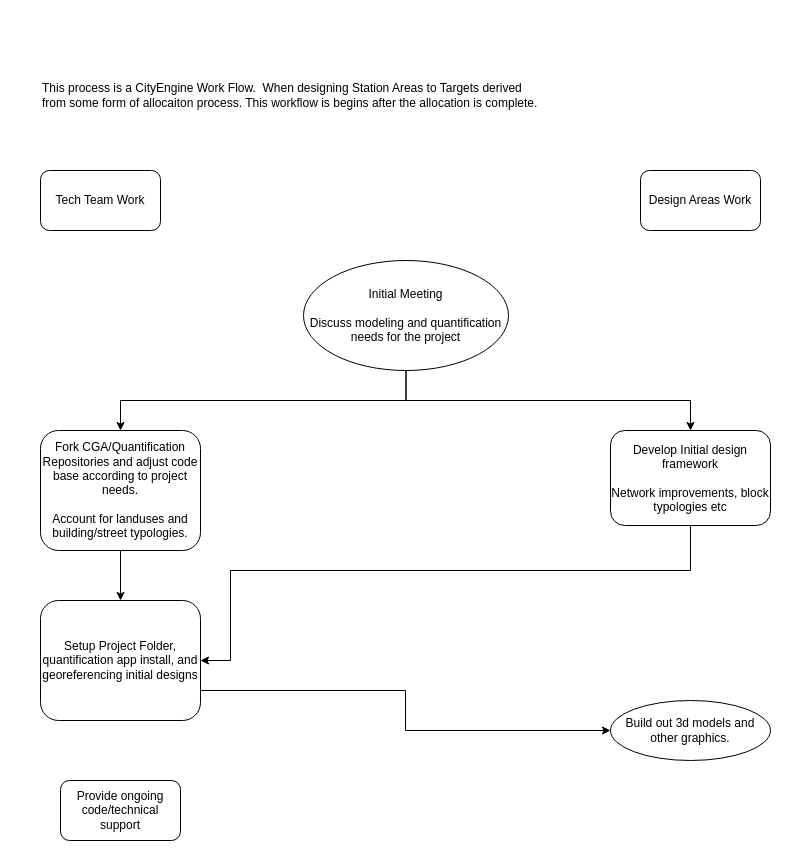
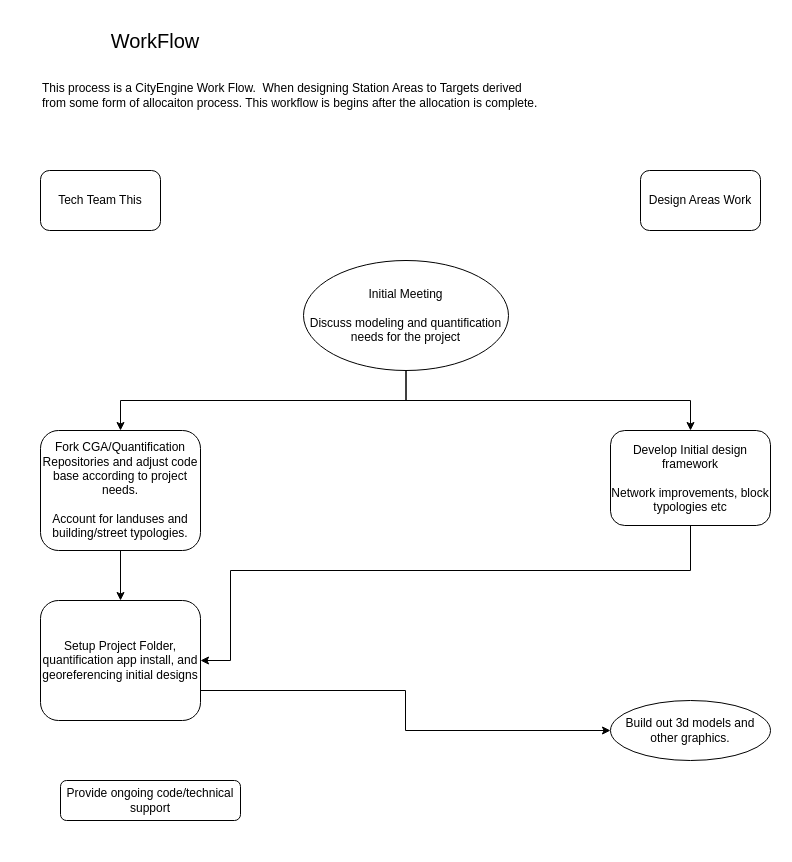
  <mxCell id="0" />
  <mxCell id="1" parent="0" />
+ <mxCell id="2" value="&lt;font style=&quot;font-size: 20px&quot;&gt;WorkFlow &lt;br&gt;&lt;/font&gt;" style="text;html=1;strokeColor=none;fillColor=none;align=center;verticalAlign=middle;whiteSpace=wrap;rounded=0;" vertex="1" parent="1"><mxGeometry x="20" y="20" width="270" height="40" as="geometry" /></mxCell>
  <mxCell id="3" value="This process is a CityEngine Work Flow.&amp;nbsp; When designing Station Areas to Targets derived from some form of allocaiton process. This workflow is begins after the allocation is complete." style="text;html=1;strokeColor=none;fillColor=none;align=left;verticalAlign=middle;whiteSpace=wrap;rounded=0;" vertex="1" parent="1"><mxGeometry x="40" y="60" width="500" height="70" as="geometry" /></mxCell>
  <mxCell id="4" style="edgeStyle=orthogonalEdgeStyle;rounded=0;orthogonalLoop=1;jettySize=auto;html=1;exitX=0.5;exitY=1;exitDx=0;exitDy=0;entryX=0.5;entryY=0;entryDx=0;entryDy=0;" edge="1" parent="1" source="6" target="10"><mxGeometry relative="1" as="geometry" /></mxCell>
  <mxCell id="5" style="edgeStyle=orthogonalEdgeStyle;rounded=0;orthogonalLoop=1;jettySize=auto;html=1;exitX=0.5;exitY=1;exitDx=0;exitDy=0;entryX=0.5;entryY=0;entryDx=0;entryDy=0;" edge="1" parent="1" source="6" target="12"><mxGeometry relative="1" as="geometry" /></mxCell>
  <mxCell id="6" value="&lt;div&gt;Initial Meeting&lt;/div&gt;&lt;div&gt;&lt;br&gt;&lt;/div&gt;&lt;div&gt;Discuss modeling and quantification needs for the project&lt;br&gt;&lt;/div&gt;" style="ellipse;whiteSpace=wrap;html=1;" vertex="1" parent="1"><mxGeometry x="303" y="260" width="205" height="110" as="geometry" /></mxCell>
- <mxCell id="7" value="Tech Team Work" style="rounded=1;whiteSpace=wrap;html=1;" vertex="1" parent="1"><mxGeometry x="40" y="170" width="120" height="60" as="geometry" /></mxCell>
+ <mxCell id="7" value="Tech Team This" style="rounded=1;whiteSpace=wrap;html=1;" vertex="1" parent="1"><mxGeometry x="40" y="170" width="120" height="60" as="geometry" /></mxCell>
  <mxCell id="8" value="Design Areas Work" style="rounded=1;whiteSpace=wrap;html=1;" vertex="1" parent="1"><mxGeometry x="640" y="170" width="120" height="60" as="geometry" /></mxCell>
  <mxCell id="9" style="edgeStyle=orthogonalEdgeStyle;rounded=0;orthogonalLoop=1;jettySize=auto;html=1;exitX=0.5;exitY=1;exitDx=0;exitDy=0;entryX=0.5;entryY=0;entryDx=0;entryDy=0;" edge="1" parent="1" source="10" target="14"><mxGeometry relative="1" as="geometry" /></mxCell>
  <mxCell id="10" value="&lt;div&gt;Fork CGA/Quantification Repositories and adjust code base according to project needs.&lt;/div&gt;&lt;div&gt;&lt;br&gt;&lt;/div&gt;&lt;div&gt;Account for landuses and building/street typologies.&lt;br&gt;&lt;/div&gt;" style="rounded=1;whiteSpace=wrap;html=1;" vertex="1" parent="1"><mxGeometry x="40" y="430" width="160" height="120" as="geometry" /></mxCell>
  <mxCell id="11" style="edgeStyle=orthogonalEdgeStyle;rounded=0;orthogonalLoop=1;jettySize=auto;html=1;exitX=0.5;exitY=1;exitDx=0;exitDy=0;entryX=1;entryY=0.5;entryDx=0;entryDy=0;" edge="1" parent="1" source="12" target="14"><mxGeometry relative="1" as="geometry"><Array as="points"><mxPoint x="690" y="570" /><mxPoint x="230" y="570" /><mxPoint x="230" y="660" /></Array></mxGeometry></mxCell>
  <mxCell id="12" value="&lt;div&gt;Develop Initial design framework&lt;/div&gt;&lt;div&gt;&lt;br&gt;&lt;/div&gt;&lt;div&gt;Network improvements, block typologies etc&lt;br&gt;&lt;/div&gt;" style="rounded=1;whiteSpace=wrap;html=1;" vertex="1" parent="1"><mxGeometry x="610" y="430" width="160" height="95" as="geometry" /></mxCell>
  <mxCell id="13" style="edgeStyle=orthogonalEdgeStyle;rounded=0;orthogonalLoop=1;jettySize=auto;html=1;exitX=1;exitY=0.75;exitDx=0;exitDy=0;" edge="1" parent="1" source="14" target="15"><mxGeometry relative="1" as="geometry" /></mxCell>
  <mxCell id="14" value="Setup Project Folder, quantification app install, and georeferencing initial designs" style="rounded=1;whiteSpace=wrap;html=1;" vertex="1" parent="1"><mxGeometry x="40" y="600" width="160" height="120" as="geometry" /></mxCell>
  <mxCell id="15" value="Build out 3d models and other graphics." style="ellipse;whiteSpace=wrap;html=1;" vertex="1" parent="1"><mxGeometry x="610" y="700" width="160" height="60" as="geometry" /></mxCell>
- <mxCell id="16" value="Provide ongoing code/technical support" style="rounded=1;whiteSpace=wrap;html=1;" vertex="1" parent="1"><mxGeometry x="60" y="780" width="120" height="60" as="geometry" /></mxCell>
+ <mxCell id="16" value="Provide ongoing code/technical support" style="rounded=1;whiteSpace=wrap;html=1;" vertex="1" parent="1"><mxGeometry x="60" y="780" width="180" height="40" as="geometry" /></mxCell>
